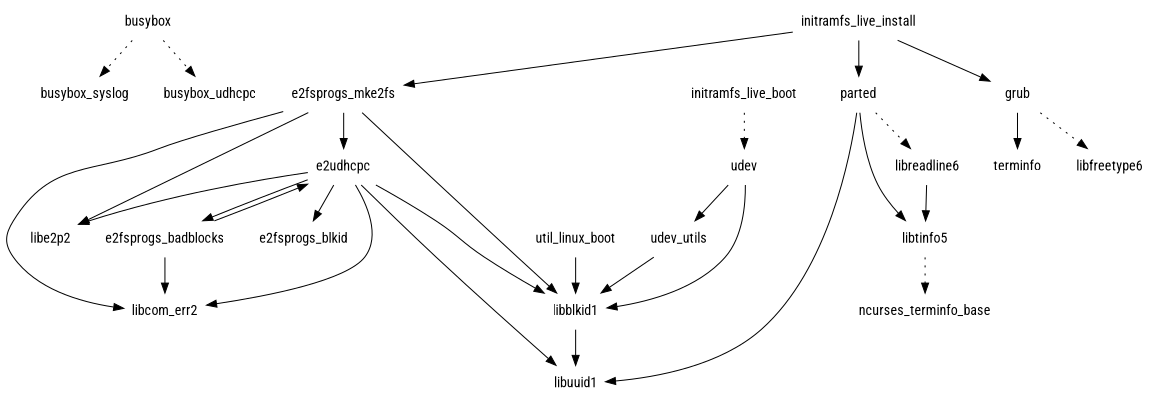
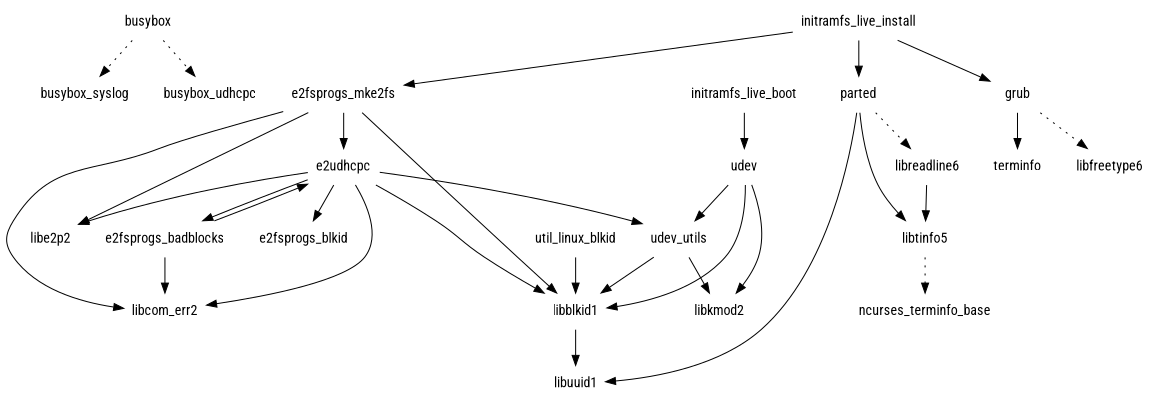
  digraph {
    fontname="Roboto Condensed"
    node [fontname="Roboto Condensed" shape=plaintext]
    edge [fontname="Roboto Condensed"]
    busybox
    busybox_syslog
    busybox_udhcpc
    n4 [label=e2udhcpc]
    libcom_err2
    libe2p2
    e2fsprogs_blkid
    e2fsprogs_badblocks
    libblkid1
    libuuid1
    e2fsprogs_mke2fs
    n12 [label=terminfo]
    grub
    libfreetype6
    initramfs_live_boot
    udev
+   libkmod2
    udev_utils
    initramfs_live_install
    parted
    libreadline6
    libtinfo5
    ncurses_terminfo_base
-   util_linux_blkid [label=util_linux_boot]
+   util_linux_blkid
    busybox -> busybox_syslog [style=dotted]
    busybox -> busybox_udhcpc [style=dotted]
    n4 -> libcom_err2
    n4 -> libe2p2
    n4 -> e2fsprogs_blkid
    n4 -> e2fsprogs_badblocks
    n4 -> libblkid1
-   n4 -> libuuid1
+   n4 -> udev_utils
    e2fsprogs_badblocks -> n4
    e2fsprogs_badblocks -> libcom_err2
    libblkid1 -> libuuid1
    e2fsprogs_mke2fs -> n4
    e2fsprogs_mke2fs -> libcom_err2
    e2fsprogs_mke2fs -> libe2p2
    e2fsprogs_mke2fs -> libblkid1
    grub -> n12
    grub -> libfreetype6 [style=dotted]
-   initramfs_live_boot -> udev [style=dotted]
+   initramfs_live_boot -> udev
    udev -> libblkid1
+   udev -> libkmod2
    udev -> udev_utils
    udev_utils -> libblkid1
+   udev_utils -> libkmod2
    initramfs_live_install -> e2fsprogs_mke2fs
    initramfs_live_install -> grub
    initramfs_live_install -> parted
    parted -> libuuid1
    parted -> libreadline6 [style=dotted]
    parted -> libtinfo5
    libreadline6 -> libtinfo5
    libtinfo5 -> ncurses_terminfo_base [style=dotted]
    util_linux_blkid -> libblkid1
  }
